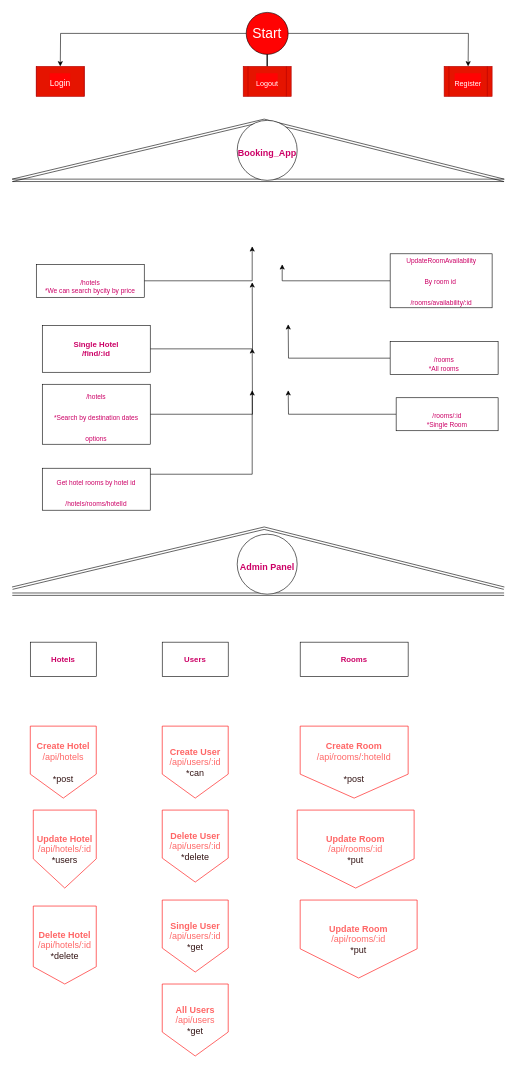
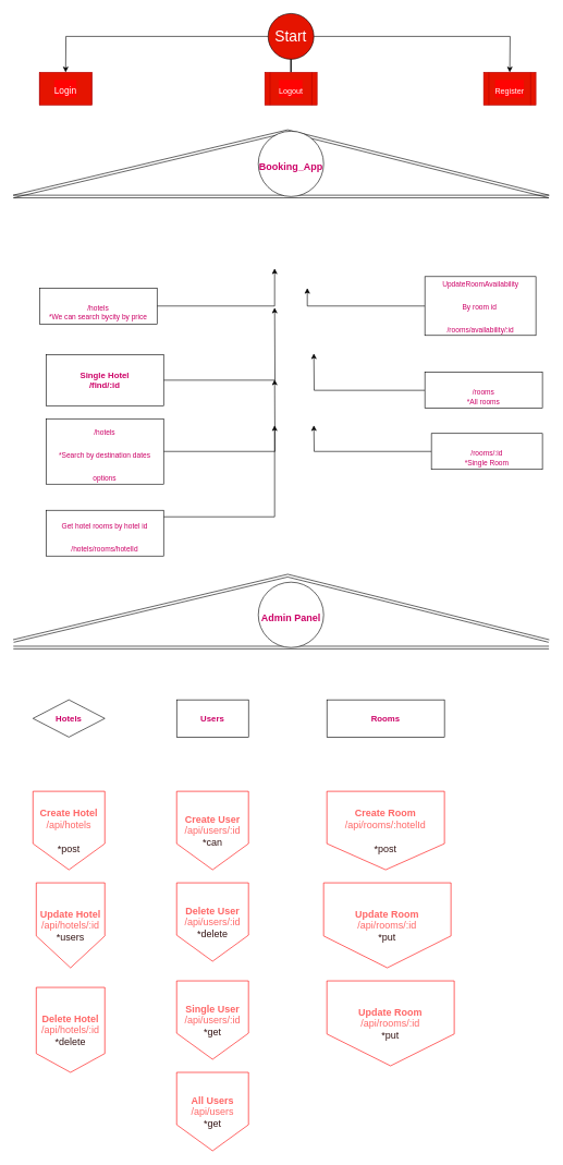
  <mxCell id="0" />
  <mxCell id="1" parent="0" />
  <mxCell id="2" value="" style="edgeStyle=orthogonalEdgeStyle;rounded=0;orthogonalLoop=1;jettySize=auto;html=1;fontSize=23;fontColor=#FFFFFF;" parent="1" source="4" edge="1"><mxGeometry relative="1" as="geometry"><mxPoint x="100" y="110" as="targetPoint" /></mxGeometry></mxCell>
  <mxCell id="3" value="" style="edgeStyle=orthogonalEdgeStyle;rounded=0;orthogonalLoop=1;jettySize=auto;html=1;fontSize=23;fontColor=#FFFFFF;" parent="1" source="4" edge="1"><mxGeometry relative="1" as="geometry"><mxPoint x="780" y="110" as="targetPoint" /></mxGeometry></mxCell>
- <mxCell id="4" value="&lt;font style=&quot;font-size: 23px;&quot; color=&quot;#ffffff&quot;&gt;Start&lt;/font&gt;" style="ellipse;whiteSpace=wrap;html=1;aspect=fixed;fillColor=#FF0303;" parent="1" vertex="1"><mxGeometry x="410" y="20" width="70" height="70" as="geometry" /></mxCell>
+ <mxCell id="4" value="&lt;font style=&quot;font-size: 23px;&quot; color=&quot;#ffffff&quot;&gt;Start&lt;/font&gt;" style="ellipse;whiteSpace=wrap;html=1;aspect=fixed;fillColor=#e51400;" parent="1" vertex="1"><mxGeometry x="410" y="20" width="70" height="70" as="geometry" /></mxCell>
  <mxCell id="5" value="&lt;font style=&quot;font-size: 14px;&quot;&gt;Login&lt;/font&gt;" style="shape=process;whiteSpace=wrap;html=1;backgroundOutline=1;labelBackgroundColor=#FF0303;fontSize=23;fontColor=#ffffff;fillColor=#e51400;size=0;strokeColor=#B20000;" parent="1" vertex="1"><mxGeometry x="60" y="110" width="80" height="50" as="geometry" /></mxCell>
  <mxCell id="6" value="&lt;font style=&quot;font-size: 12px;&quot;&gt;Register&lt;/font&gt;" style="shape=process;whiteSpace=wrap;html=1;backgroundOutline=1;labelBackgroundColor=#FF0303;fontSize=23;fillColor=#e51400;fontColor=#ffffff;strokeColor=#B20000;" parent="1" vertex="1"><mxGeometry x="740" y="110" width="80" height="50" as="geometry" /></mxCell>
  <mxCell id="7" value="" style="edgeStyle=orthogonalEdgeStyle;rounded=0;orthogonalLoop=1;jettySize=auto;html=1;fontSize=14;fontColor=#FF0303;endArrow=none;" parent="1" source="8" target="4" edge="1"><mxGeometry relative="1" as="geometry" /></mxCell>
  <mxCell id="8" value="&lt;font style=&quot;font-size: 12px;&quot;&gt;Logout&lt;/font&gt;" style="shape=process;whiteSpace=wrap;html=1;backgroundOutline=1;labelBackgroundColor=#FF0303;fontSize=23;fillColor=#e51400;fontColor=#ffffff;strokeColor=#B20000;" parent="1" vertex="1"><mxGeometry x="405" y="110" width="80" height="50" as="geometry" /></mxCell>
  <mxCell id="9" value="" style="shape=link;html=1;rounded=0;" parent="1" edge="1"><mxGeometry width="100" relative="1" as="geometry"><mxPoint y="300" as="sourcePoint" x="20" /><mxPoint x="840" y="300" as="targetPoint" /><Array as="points" /></mxGeometry></mxCell>
  <mxCell id="10" value="" style="shape=link;html=1;rounded=0;" parent="1" edge="1"><mxGeometry width="100" relative="1" as="geometry"><mxPoint y="300" as="sourcePoint" x="20" /><mxPoint x="840" y="300" as="targetPoint" /><Array as="points"><mxPoint x="440" y="200" /></Array></mxGeometry></mxCell>
  <mxCell id="11" value="&lt;font size=&quot;1&quot; style=&quot;&quot;&gt;&lt;b style=&quot;font-size: 15px;&quot;&gt;Booking_App&lt;/b&gt;&lt;/font&gt;" style="ellipse;whiteSpace=wrap;html=1;aspect=fixed;fontSize=29;fontColor=#CC0066;" parent="1" vertex="1"><mxGeometry x="395" y="200" width="100" height="100" as="geometry" /></mxCell>
  <mxCell id="12" style="edgeStyle=orthogonalEdgeStyle;rounded=0;orthogonalLoop=1;jettySize=auto;html=1;" edge="1" parent="1" source="13"><mxGeometry relative="1" as="geometry"><mxPoint x="420" y="410" as="targetPoint" /><Array as="points"><mxPoint x="420" y="468" /></Array></mxGeometry></mxCell>
  <mxCell id="13" value="&lt;div style=&quot;&quot;&gt;&lt;span style=&quot;font-size: 11px; background-color: initial;&quot;&gt;/hotels&lt;/span&gt;&lt;/div&gt;&lt;font style=&quot;font-size: 11px; line-height: 0.4;&quot;&gt;&lt;div style=&quot;&quot;&gt;&lt;span style=&quot;background-color: initial;&quot;&gt;*We can search bycity by price&lt;/span&gt;&lt;/div&gt;&lt;/font&gt;" style="whiteSpace=wrap;html=1;fontSize=29;fontColor=#CC0066;align=center;direction=south;" parent="1" vertex="1"><mxGeometry x="60" y="440" width="180" height="55" as="geometry" /></mxCell>
  <mxCell id="14" style="edgeStyle=orthogonalEdgeStyle;rounded=0;orthogonalLoop=1;jettySize=auto;html=1;exitX=0.5;exitY=1;exitDx=0;exitDy=0;fontSize=14;fontColor=#CC0066;" parent="1" edge="1"><mxGeometry relative="1" as="geometry"><mxPoint x="120" y="730" as="sourcePoint" /><mxPoint x="120" y="730" as="targetPoint" /></mxGeometry></mxCell>
  <mxCell id="15" style="edgeStyle=orthogonalEdgeStyle;rounded=0;orthogonalLoop=1;jettySize=auto;html=1;" edge="1" parent="1" source="16"><mxGeometry relative="1" as="geometry"><mxPoint x="420" y="470" as="targetPoint" /></mxGeometry></mxCell>
  <mxCell id="16" value="&lt;h6 style=&quot;font-size: 13px;&quot;&gt;&lt;font style=&quot;font-size: 13px;&quot;&gt;Single Hotel&lt;br&gt;&lt;/font&gt;&lt;font style=&quot;font-size: 13px;&quot;&gt;/find/:id&lt;/font&gt;&lt;/h6&gt;" style="whiteSpace=wrap;html=1;fontSize=29;fontColor=#CC0066;align=center;direction=south;" vertex="1" parent="1"><mxGeometry x="70" y="542" width="180" height="78" as="geometry" /></mxCell>
  <mxCell id="17" style="edgeStyle=orthogonalEdgeStyle;rounded=0;orthogonalLoop=1;jettySize=auto;html=1;" edge="1" parent="1" source="18"><mxGeometry relative="1" as="geometry"><mxPoint x="420" y="580" as="targetPoint" /></mxGeometry></mxCell>
  <mxCell id="18" value="&lt;div style=&quot;&quot;&gt;&lt;span style=&quot;font-size: 11px;&quot;&gt;/hotels&lt;/span&gt;&lt;/div&gt;&lt;div style=&quot;&quot;&gt;&lt;span style=&quot;font-size: 11px;&quot;&gt;*Search by destination dates options&lt;/span&gt;&lt;/div&gt;" style="whiteSpace=wrap;html=1;fontSize=29;fontColor=#CC0066;align=center;direction=south;" vertex="1" parent="1"><mxGeometry x="70" y="640" width="180" height="100" as="geometry" /></mxCell>
  <mxCell id="19" style="edgeStyle=orthogonalEdgeStyle;rounded=0;orthogonalLoop=1;jettySize=auto;html=1;fontSize=13;" edge="1" parent="1"><mxGeometry relative="1" as="geometry"><mxPoint x="420" y="650" as="targetPoint" /><mxPoint x="250" y="790" as="sourcePoint" /><Array as="points"><mxPoint x="420" y="790" /><mxPoint x="420" y="660" /></Array></mxGeometry></mxCell>
  <mxCell id="20" value="&lt;div style=&quot;&quot;&gt;&lt;span style=&quot;font-size: 11px;&quot;&gt;Get hotel rooms by hotel id&lt;/span&gt;&lt;/div&gt;&lt;div style=&quot;&quot;&gt;&lt;span style=&quot;font-size: 11px;&quot;&gt;/hotels/rooms/hotelId&lt;/span&gt;&lt;/div&gt;" style="whiteSpace=wrap;html=1;fontSize=29;fontColor=#CC0066;align=center;direction=south;" vertex="1" parent="1"><mxGeometry x="70" y="780" width="180" height="70" as="geometry" /></mxCell>
  <mxCell id="21" style="edgeStyle=orthogonalEdgeStyle;rounded=0;orthogonalLoop=1;jettySize=auto;html=1;fontSize=13;fontColor=#FFFFFF;" edge="1" parent="1" source="22"><mxGeometry relative="1" as="geometry"><mxPoint x="470" y="440" as="targetPoint" /><Array as="points"><mxPoint x="470" y="468" /></Array></mxGeometry></mxCell>
  <mxCell id="22" value="&lt;span style=&quot;font-size: 11px;&quot;&gt;UpdateRoomAvailability&lt;/span&gt;&lt;br&gt;&lt;span style=&quot;font-size: 11px;&quot;&gt;By room id&amp;nbsp;&lt;/span&gt;&lt;br&gt;&lt;div style=&quot;&quot;&gt;&lt;span style=&quot;font-size: 11px;&quot;&gt;/rooms/availability/:id&lt;/span&gt;&lt;/div&gt;" style="html=1;fontSize=29;fontColor=#CC0066;align=center;direction=south;shadow=0;perimeterSpacing=0;strokeWidth=1;spacing=4;spacingTop=-8;spacingLeft=1;whiteSpace=wrap;labelBorderColor=none;labelBackgroundColor=none;" vertex="1" parent="1"><mxGeometry x="650" y="422.5" width="170" height="90" as="geometry" /></mxCell>
  <mxCell id="23" value="" style="shape=link;html=1;rounded=0;" edge="1" parent="1"><mxGeometry width="100" relative="1" as="geometry"><mxPoint y="980" as="sourcePoint" x="20" /><mxPoint x="840" y="980" as="targetPoint" /><Array as="points"><mxPoint x="440" y="880" /></Array></mxGeometry></mxCell>
  <mxCell id="24" value="" style="shape=link;html=1;rounded=0;" edge="1" parent="1"><mxGeometry width="100" relative="1" as="geometry"><mxPoint y="990" as="sourcePoint" x="20" /><mxPoint x="840" y="990" as="targetPoint" /><Array as="points" /></mxGeometry></mxCell>
  <mxCell id="25" value="&lt;font style=&quot;font-size: 15px;&quot;&gt;&lt;b&gt;Admin Panel&lt;/b&gt;&lt;/font&gt;" style="ellipse;whiteSpace=wrap;html=1;aspect=fixed;fontSize=29;fontColor=#CC0066;" vertex="1" parent="1"><mxGeometry x="395" y="890" width="100" height="100" as="geometry" /></mxCell>
- <mxCell id="26" value="&lt;h6 style=&quot;font-size: 13px;&quot;&gt;Hotels&lt;br&gt;&lt;/h6&gt;" style="whiteSpace=wrap;html=1;fontSize=29;fontColor=#CC0066;align=center;direction=south;" vertex="1" parent="1"><mxGeometry x="50" y="1070" width="110" height="57" as="geometry" /></mxCell>
+ <mxCell id="26" value="&lt;h6 style=&quot;font-size: 13px;&quot;&gt;Hotels&lt;br&gt;&lt;/h6&gt;" style="rhombus;whiteSpace=wrap;html=1;fontSize=29;fontColor=#CC0066;align=center;direction=south;" vertex="1" parent="1"><mxGeometry x="50" y="1070" width="110" height="57" as="geometry" /></mxCell>
  <mxCell id="27" value="&lt;b&gt;Create Hotel&lt;/b&gt;&lt;br&gt;/api/hotels&lt;br&gt;&lt;br&gt;&lt;font color=&quot;#331414&quot;&gt;*post&lt;/font&gt;" style="shape=offPageConnector;whiteSpace=wrap;html=1;shadow=0;labelBackgroundColor=none;labelBorderColor=none;strokeColor=#FF0303;strokeWidth=1;fontSize=15;fontColor=#FF6666;size=0.333;" vertex="1" parent="1"><mxGeometry x="50" y="1210" width="110" height="120" as="geometry" /></mxCell>
  <mxCell id="28" value="&lt;b&gt;Update Hotel&lt;/b&gt;&lt;br&gt;/api/hotels/:id&lt;br&gt;&lt;span style=&quot;color: rgb(51, 20, 20);&quot;&gt;*users&lt;/span&gt;" style="shape=offPageConnector;whiteSpace=wrap;html=1;shadow=0;labelBackgroundColor=none;labelBorderColor=none;strokeColor=#FF0303;strokeWidth=1;fontSize=15;fontColor=#FF6666;" vertex="1" parent="1"><mxGeometry x="55" y="1350" width="105" height="130" as="geometry" /></mxCell>
  <mxCell id="29" value="&lt;b&gt;Delete Hotel&lt;/b&gt;&lt;br&gt;/api/hotels/:id&lt;br&gt;&lt;span style=&quot;color: rgb(51, 20, 20);&quot;&gt;*delete&lt;/span&gt;" style="shape=offPageConnector;whiteSpace=wrap;html=1;shadow=0;labelBackgroundColor=none;labelBorderColor=none;strokeColor=#FF0303;strokeWidth=1;fontSize=15;fontColor=#FF6666;size=0.222;" vertex="1" parent="1"><mxGeometry x="55" y="1510" width="105" height="130" as="geometry" /></mxCell>
  <mxCell id="30" value="&lt;h6 style=&quot;font-size: 13px;&quot;&gt;Users&lt;br&gt;&lt;/h6&gt;" style="whiteSpace=wrap;html=1;fontSize=29;fontColor=#CC0066;align=center;direction=south;" vertex="1" parent="1"><mxGeometry x="270" y="1070" width="110" height="57" as="geometry" /></mxCell>
  <mxCell id="31" value="&lt;b&gt;Create User&lt;/b&gt;&lt;br&gt;/api/users/:id&lt;br&gt;&lt;font color=&quot;#331414&quot;&gt;*can&lt;/font&gt;" style="shape=offPageConnector;whiteSpace=wrap;html=1;shadow=0;labelBackgroundColor=none;labelBorderColor=none;strokeColor=#FF0303;strokeWidth=1;fontSize=15;fontColor=#FF6666;size=0.333;" vertex="1" parent="1"><mxGeometry x="270" y="1210" width="110" height="120" as="geometry" /></mxCell>
  <mxCell id="32" value="&lt;b&gt;Delete User&lt;/b&gt;&lt;br&gt;/api/users/:id&lt;br&gt;&lt;font color=&quot;#331414&quot;&gt;*delete&lt;/font&gt;" style="shape=offPageConnector;whiteSpace=wrap;html=1;shadow=0;labelBackgroundColor=none;labelBorderColor=none;strokeColor=#FF0303;strokeWidth=1;fontSize=15;fontColor=#FF6666;size=0.333;" vertex="1" parent="1"><mxGeometry x="270" y="1350" width="110" height="120" as="geometry" /></mxCell>
  <mxCell id="33" value="&lt;b&gt;Single User&lt;/b&gt;&lt;br&gt;/api/users/:id&lt;br&gt;&lt;font color=&quot;#331414&quot;&gt;*get&lt;/font&gt;" style="shape=offPageConnector;whiteSpace=wrap;html=1;shadow=0;labelBackgroundColor=none;labelBorderColor=none;strokeColor=#FF0303;strokeWidth=1;fontSize=15;fontColor=#FF6666;size=0.333;" vertex="1" parent="1"><mxGeometry x="270" y="1500" width="110" height="120" as="geometry" /></mxCell>
  <mxCell id="34" value="&lt;b&gt;All Users&lt;/b&gt;&lt;br&gt;/api/users&lt;br&gt;&lt;font color=&quot;#331414&quot;&gt;*get&lt;/font&gt;" style="shape=offPageConnector;whiteSpace=wrap;html=1;shadow=0;labelBackgroundColor=none;labelBorderColor=none;strokeColor=#FF0303;strokeWidth=1;fontSize=15;fontColor=#FF6666;size=0.333;" vertex="1" parent="1"><mxGeometry x="270" y="1640" width="110" height="120" as="geometry" /></mxCell>
  <mxCell id="35" style="edgeStyle=orthogonalEdgeStyle;rounded=0;orthogonalLoop=1;jettySize=auto;html=1;fontSize=15;fontColor=#331414;" edge="1" parent="1" source="36"><mxGeometry relative="1" as="geometry"><mxPoint x="480" y="540" as="targetPoint" /></mxGeometry></mxCell>
  <mxCell id="36" value="&lt;div style=&quot;&quot;&gt;&lt;span style=&quot;font-size: 11px; background-color: initial;&quot;&gt;/rooms&lt;/span&gt;&lt;/div&gt;&lt;font style=&quot;font-size: 11px; line-height: 0.4;&quot;&gt;&lt;div style=&quot;&quot;&gt;&lt;span style=&quot;background-color: initial;&quot;&gt;*All rooms&lt;/span&gt;&lt;/div&gt;&lt;/font&gt;" style="whiteSpace=wrap;html=1;fontSize=29;fontColor=#CC0066;align=center;direction=south;" vertex="1" parent="1"><mxGeometry x="650" y="569" width="180" height="55" as="geometry" /></mxCell>
  <mxCell id="37" style="edgeStyle=orthogonalEdgeStyle;rounded=0;orthogonalLoop=1;jettySize=auto;html=1;fontSize=15;fontColor=#331414;" edge="1" parent="1" source="38"><mxGeometry relative="1" as="geometry"><mxPoint x="480" y="650" as="targetPoint" /></mxGeometry></mxCell>
  <mxCell id="38" value="&lt;div style=&quot;&quot;&gt;&lt;span style=&quot;font-size: 11px; background-color: initial;&quot;&gt;/rooms/:id&lt;/span&gt;&lt;/div&gt;&lt;font style=&quot;font-size: 11px; line-height: 0.4;&quot;&gt;&lt;div style=&quot;&quot;&gt;&lt;span style=&quot;background-color: initial;&quot;&gt;*Single Room&lt;/span&gt;&lt;/div&gt;&lt;/font&gt;" style="whiteSpace=wrap;html=1;fontSize=29;fontColor=#CC0066;align=center;direction=south;" vertex="1" parent="1"><mxGeometry x="660" y="662.5" width="170" height="55" as="geometry" /></mxCell>
  <mxCell id="39" value="&lt;h6 style=&quot;font-size: 13px;&quot;&gt;Rooms&lt;br&gt;&lt;/h6&gt;" style="whiteSpace=wrap;html=1;fontSize=29;fontColor=#CC0066;align=center;direction=south;" vertex="1" parent="1"><mxGeometry x="500" y="1070" width="180" height="57" as="geometry" /></mxCell>
  <mxCell id="40" value="&lt;b&gt;Create Room&lt;/b&gt;&lt;br&gt;/api/rooms/:hotelId&lt;br&gt;&lt;br&gt;&lt;font color=&quot;#331414&quot;&gt;*post&lt;/font&gt;" style="shape=offPageConnector;whiteSpace=wrap;html=1;shadow=0;labelBackgroundColor=none;labelBorderColor=none;strokeColor=#FF0303;strokeWidth=1;fontSize=15;fontColor=#FF6666;size=0.333;" vertex="1" parent="1"><mxGeometry x="500" y="1210" width="180" height="120" as="geometry" /></mxCell>
  <mxCell id="41" value="&lt;b&gt;Update Room&lt;/b&gt;&lt;br&gt;/api/rooms/:id&lt;br&gt;&lt;span style=&quot;color: rgb(51, 20, 20);&quot;&gt;*put&lt;/span&gt;" style="shape=offPageConnector;whiteSpace=wrap;html=1;shadow=0;labelBackgroundColor=none;labelBorderColor=none;strokeColor=#FF0303;strokeWidth=1;fontSize=15;fontColor=#FF6666;" vertex="1" parent="1"><mxGeometry x="495" y="1350" width="195" height="130" as="geometry" /></mxCell>
  <mxCell id="42" value="&lt;b&gt;Update Room&lt;/b&gt;&lt;br&gt;/api/rooms/:id&lt;br&gt;&lt;span style=&quot;color: rgb(51, 20, 20);&quot;&gt;*put&lt;/span&gt;" style="shape=offPageConnector;whiteSpace=wrap;html=1;shadow=0;labelBackgroundColor=none;labelBorderColor=none;strokeColor=#FF0303;strokeWidth=1;fontSize=15;fontColor=#FF6666;" vertex="1" parent="1"><mxGeometry x="500" y="1500" width="195" height="130" as="geometry" /></mxCell>
